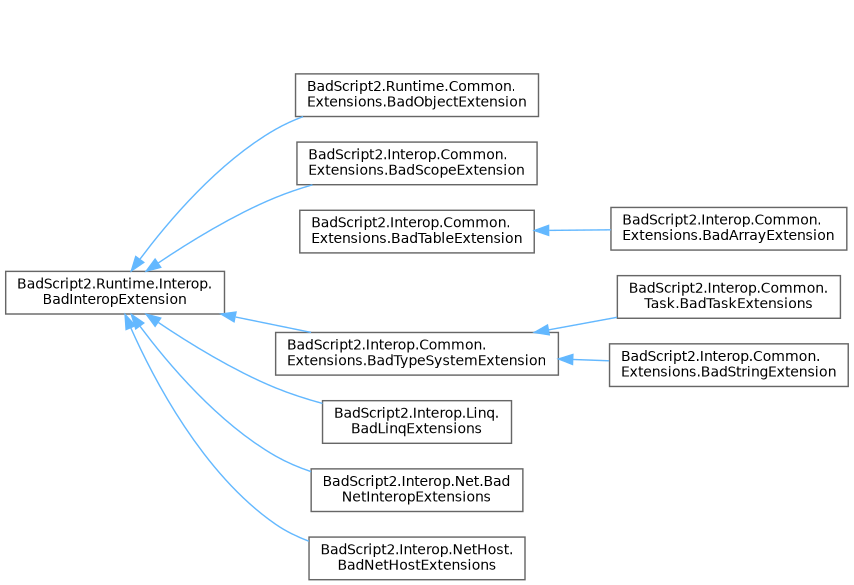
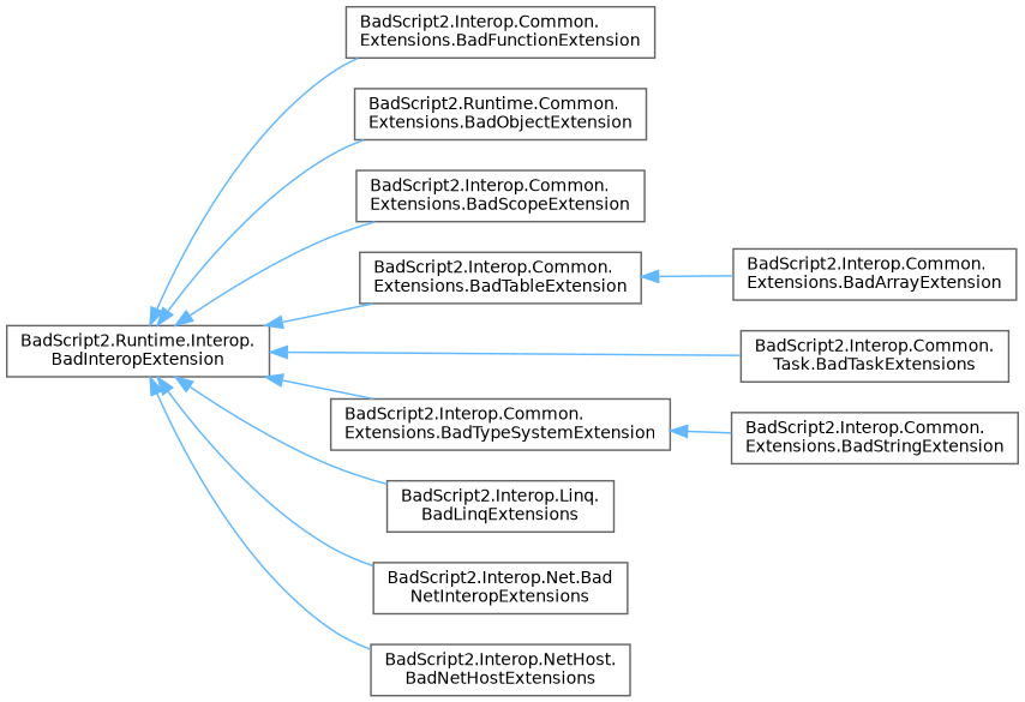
  digraph {
    rankdir=LR
    node [color=grey40 fillcolor=white fontname=Helvetica fontsize=10 shape=box style=filled]
    edge [color=steelblue1 dir=back fontname=Helvetica fontsize=10 labelfontname=Helvetica labelfontsize=10 style=solid]
    n1 [height=0.2 label="BadScript2.Runtime.Interop.\lBadInteropExtension" width=0.4]
+   n2 [height=0.2 label="BadScript2.Interop.Common.\lExtensions.BadFunctionExtension" width=0.4]
    n3 [height=0.2 label="BadScript2.Runtime.Common.\lExtensions.BadObjectExtension" width=0.4]
    n4 [height=0.2 label="BadScript2.Interop.Common.\lExtensions.BadScopeExtension" width=0.4]
    n5 [height=0.2 label="BadScript2.Interop.Common.\lExtensions.BadTableExtension" width=0.4]
    n6 [height=0.2 label="BadScript2.Interop.Common.\lExtensions.BadTypeSystemExtension" width=0.4]
    n7 [height=0.2 label="BadScript2.Interop.Common.\lTask.BadTaskExtensions" width=0.4]
    n8 [height=0.2 label="BadScript2.Interop.Linq.\lBadLinqExtensions" width=0.4]
    n9 [height=0.2 label="BadScript2.Interop.Net.Bad\lNetInteropExtensions" width=0.4]
    n10 [height=0.2 label="BadScript2.Interop.NetHost.\lBadNetHostExtensions" width=0.4]
    n11 [height=0.2 label="BadScript2.Interop.Common.\lExtensions.BadArrayExtension" width=0.4]
    n12 [height=0.2 label="BadScript2.Interop.Common.\lExtensions.BadStringExtension" width=0.4]
+   n1 -> n2
    n1 -> n3
    n1 -> n4
+   n1 -> n5
    n1 -> n6
-   n6 -> n7
+   n1 -> n7
    n1 -> n8
    n1 -> n9
    n1 -> n10
    n5 -> n11
    n6 -> n12
  }
